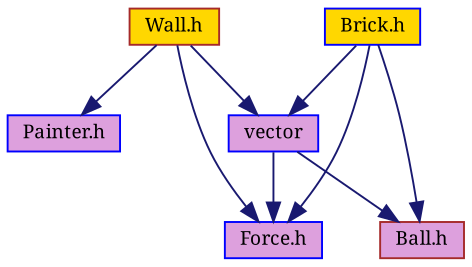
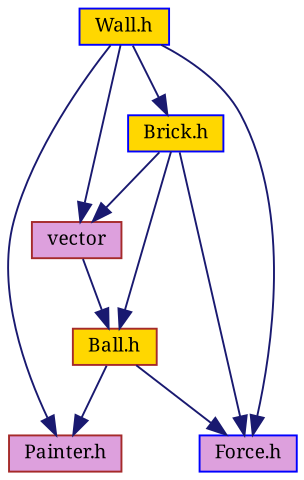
  digraph {
    fontname="Noto Serif"
    node [color=brown fillcolor=gold fontname="Noto Serif" fontsize=10 shape=record style=filled]
    edge [color=midnightblue fontname="Noto Serif" fontsize=10 labelfontname=Helvetica labelfontsize=10 style=solid]
-   n1 [fontcolor=black height=0.2 label="Wall.h" width=0.4]
-   n2 [color=blue fillcolor=plum height=0.2 label=vector width=0.4]
+   n1 [color=blue fontcolor=black height=0.2 label="Wall.h" width=0.4]
+   n2 [fillcolor=plum height=0.2 label=vector width=0.4]
    n3 [color=blue height=0.2 label="Brick.h" width=0.4]
-   n4 [color=blue fillcolor=plum height=0.2 label="Painter.h" width=0.4]
+   n4 [fillcolor=plum height=0.2 label="Painter.h" width=0.4]
    n5 [color=blue fillcolor=plum height=0.2 label="Force.h" width=0.4]
-   n6 [fillcolor=plum height=0.2 label="Ball.h" width=0.4]
+   n6 [height=0.2 label="Ball.h" width=0.4]
    n1 -> n2
+   n1 -> n3
    n1 -> n4
    n1 -> n5
    n2 -> n6
    n3 -> n2
    n3 -> n5
    n3 -> n6
-   n2 -> n5
+   n6 -> n4
+   n6 -> n5
  }
